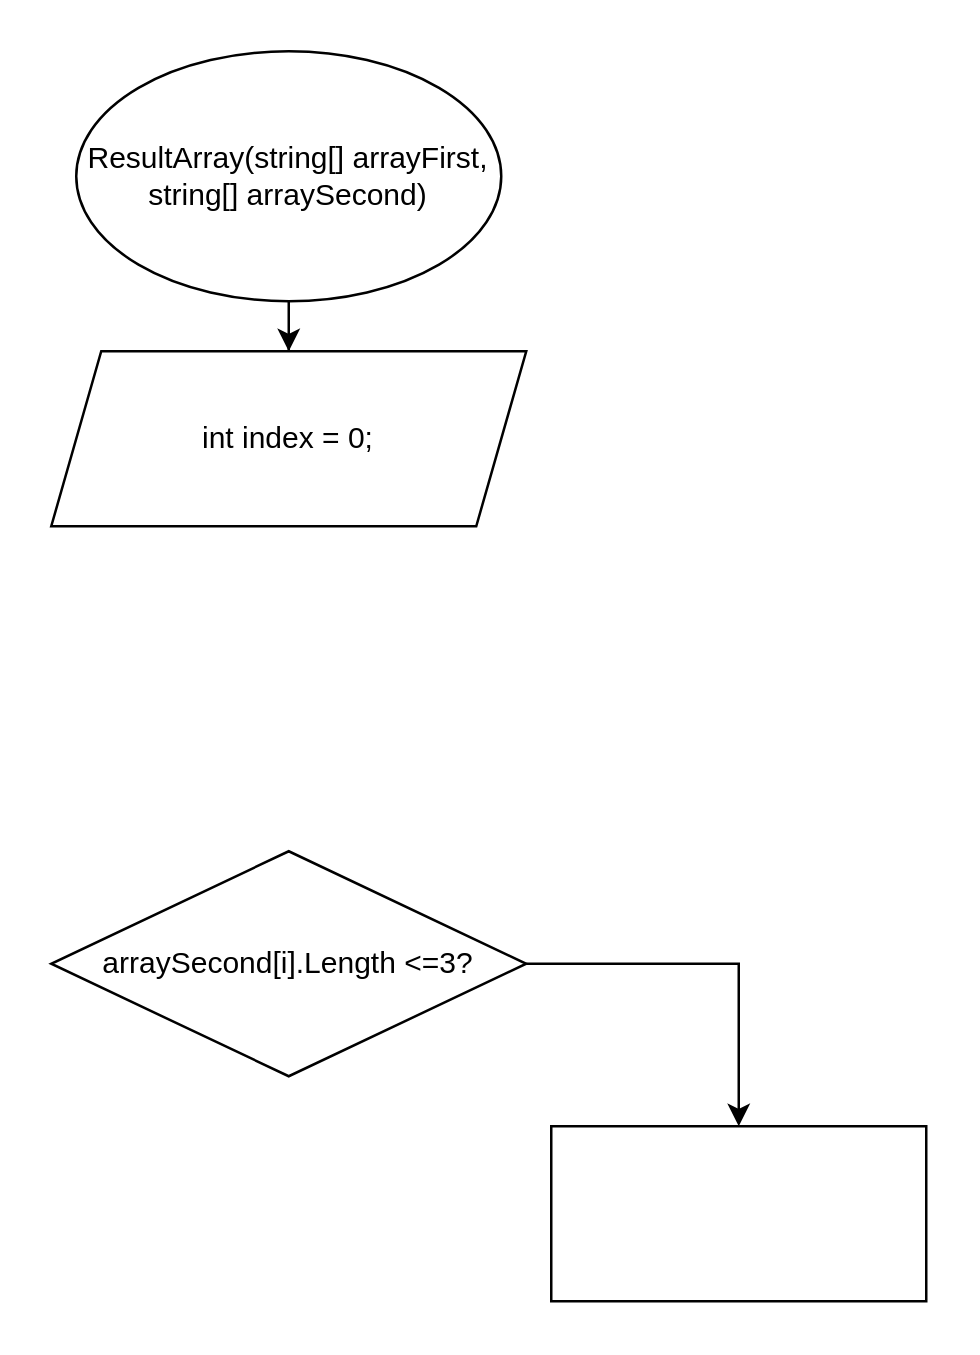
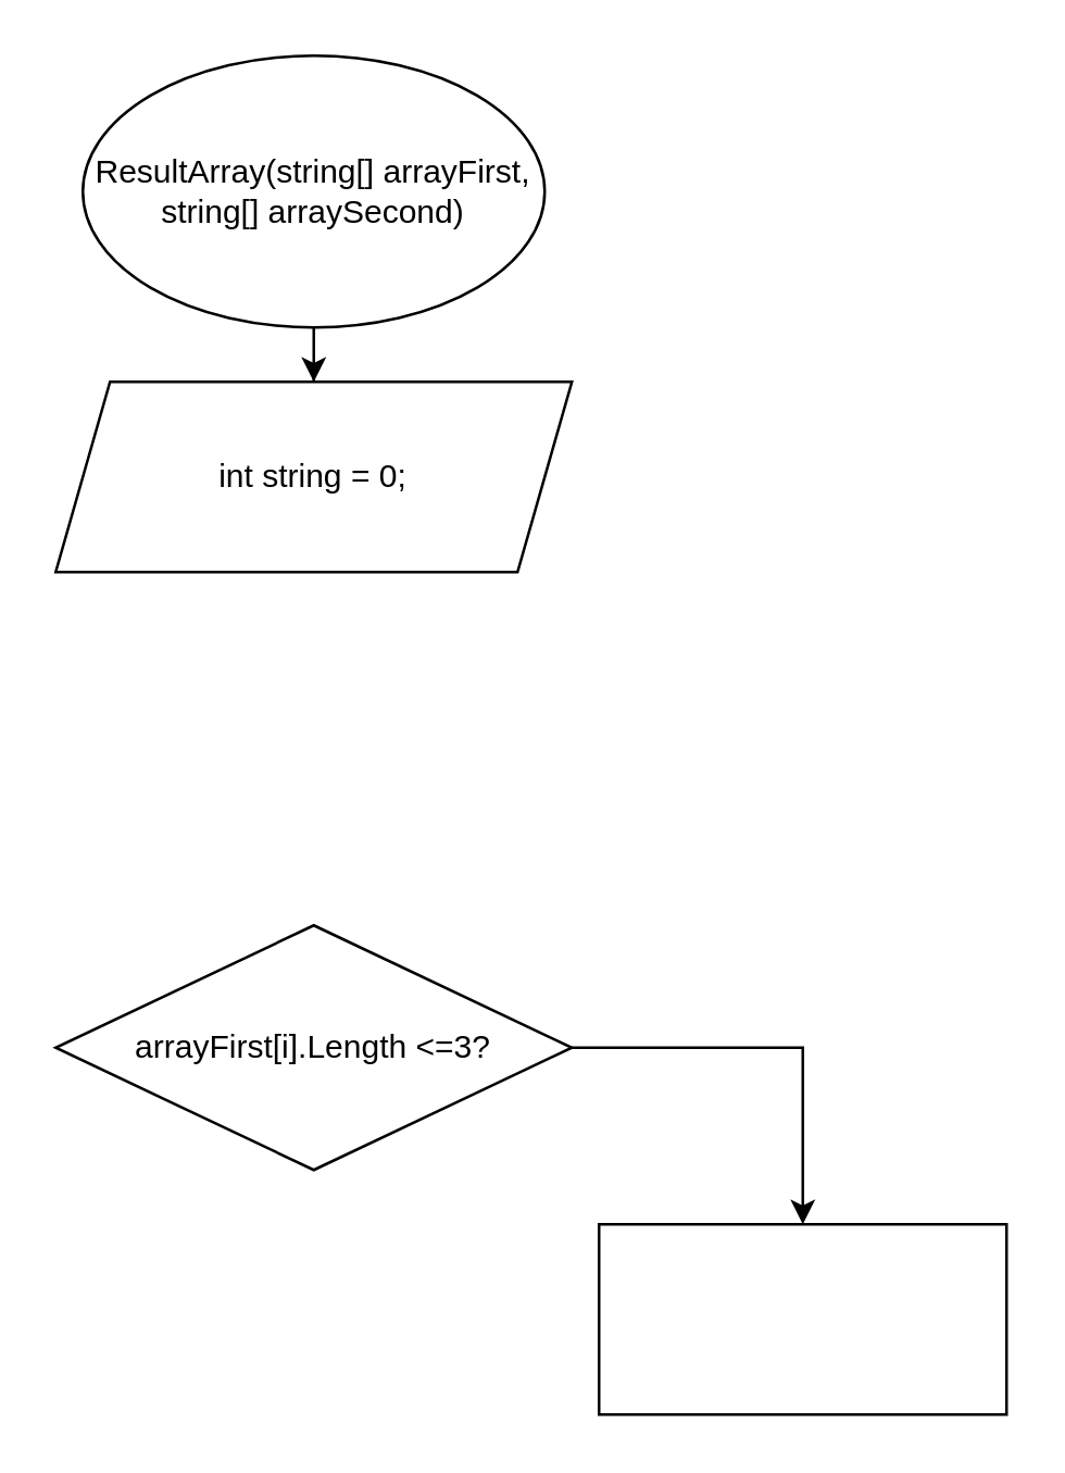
  <mxCell id="0" />
  <mxCell id="1" parent="0" />
  <mxCell id="2" value="" style="edgeStyle=orthogonalEdgeStyle;rounded=0;orthogonalLoop=1;jettySize=auto;html=1;" edge="1" parent="1" source="3" target="4"><mxGeometry relative="1" as="geometry" /></mxCell>
  <mxCell id="3" value="ResultArray(string[] arrayFirst, string[] arraySecond)" style="ellipse;whiteSpace=wrap;html=1;" parent="1" vertex="1"><mxGeometry x="30" y="20" width="170" height="100" as="geometry" /></mxCell>
- <mxCell id="4" value="int index = 0;" style="shape=parallelogram;perimeter=parallelogramPerimeter;whiteSpace=wrap;html=1;fixedSize=1;" vertex="1" parent="1"><mxGeometry x="20" y="140" width="190" height="70" as="geometry" /></mxCell>
+ <mxCell id="4" value="int string = 0;" style="shape=parallelogram;perimeter=parallelogramPerimeter;whiteSpace=wrap;html=1;fixedSize=1;" vertex="1" parent="1"><mxGeometry x="20" y="140" width="190" height="70" as="geometry" /></mxCell>
  <mxCell id="5" value="" style="edgeStyle=orthogonalEdgeStyle;rounded=0;orthogonalLoop=1;jettySize=auto;html=1;" edge="1" parent="1" source="6" target="7"><mxGeometry relative="1" as="geometry" /></mxCell>
- <mxCell id="6" value="arraySecond[i].Length &amp;lt;=3?" style="rhombus;whiteSpace=wrap;html=1;" vertex="1" parent="1"><mxGeometry x="20" y="340" width="190" height="90" as="geometry" /></mxCell>
+ <mxCell id="6" value="arrayFirst[i].Length &amp;lt;=3?" style="rhombus;whiteSpace=wrap;html=1;" vertex="1" parent="1"><mxGeometry x="20" y="340" width="190" height="90" as="geometry" /></mxCell>
  <mxCell id="7" value="" style="whiteSpace=wrap;html=1;" vertex="1" parent="1"><mxGeometry x="220" y="450" width="150" height="70" as="geometry" /></mxCell>
